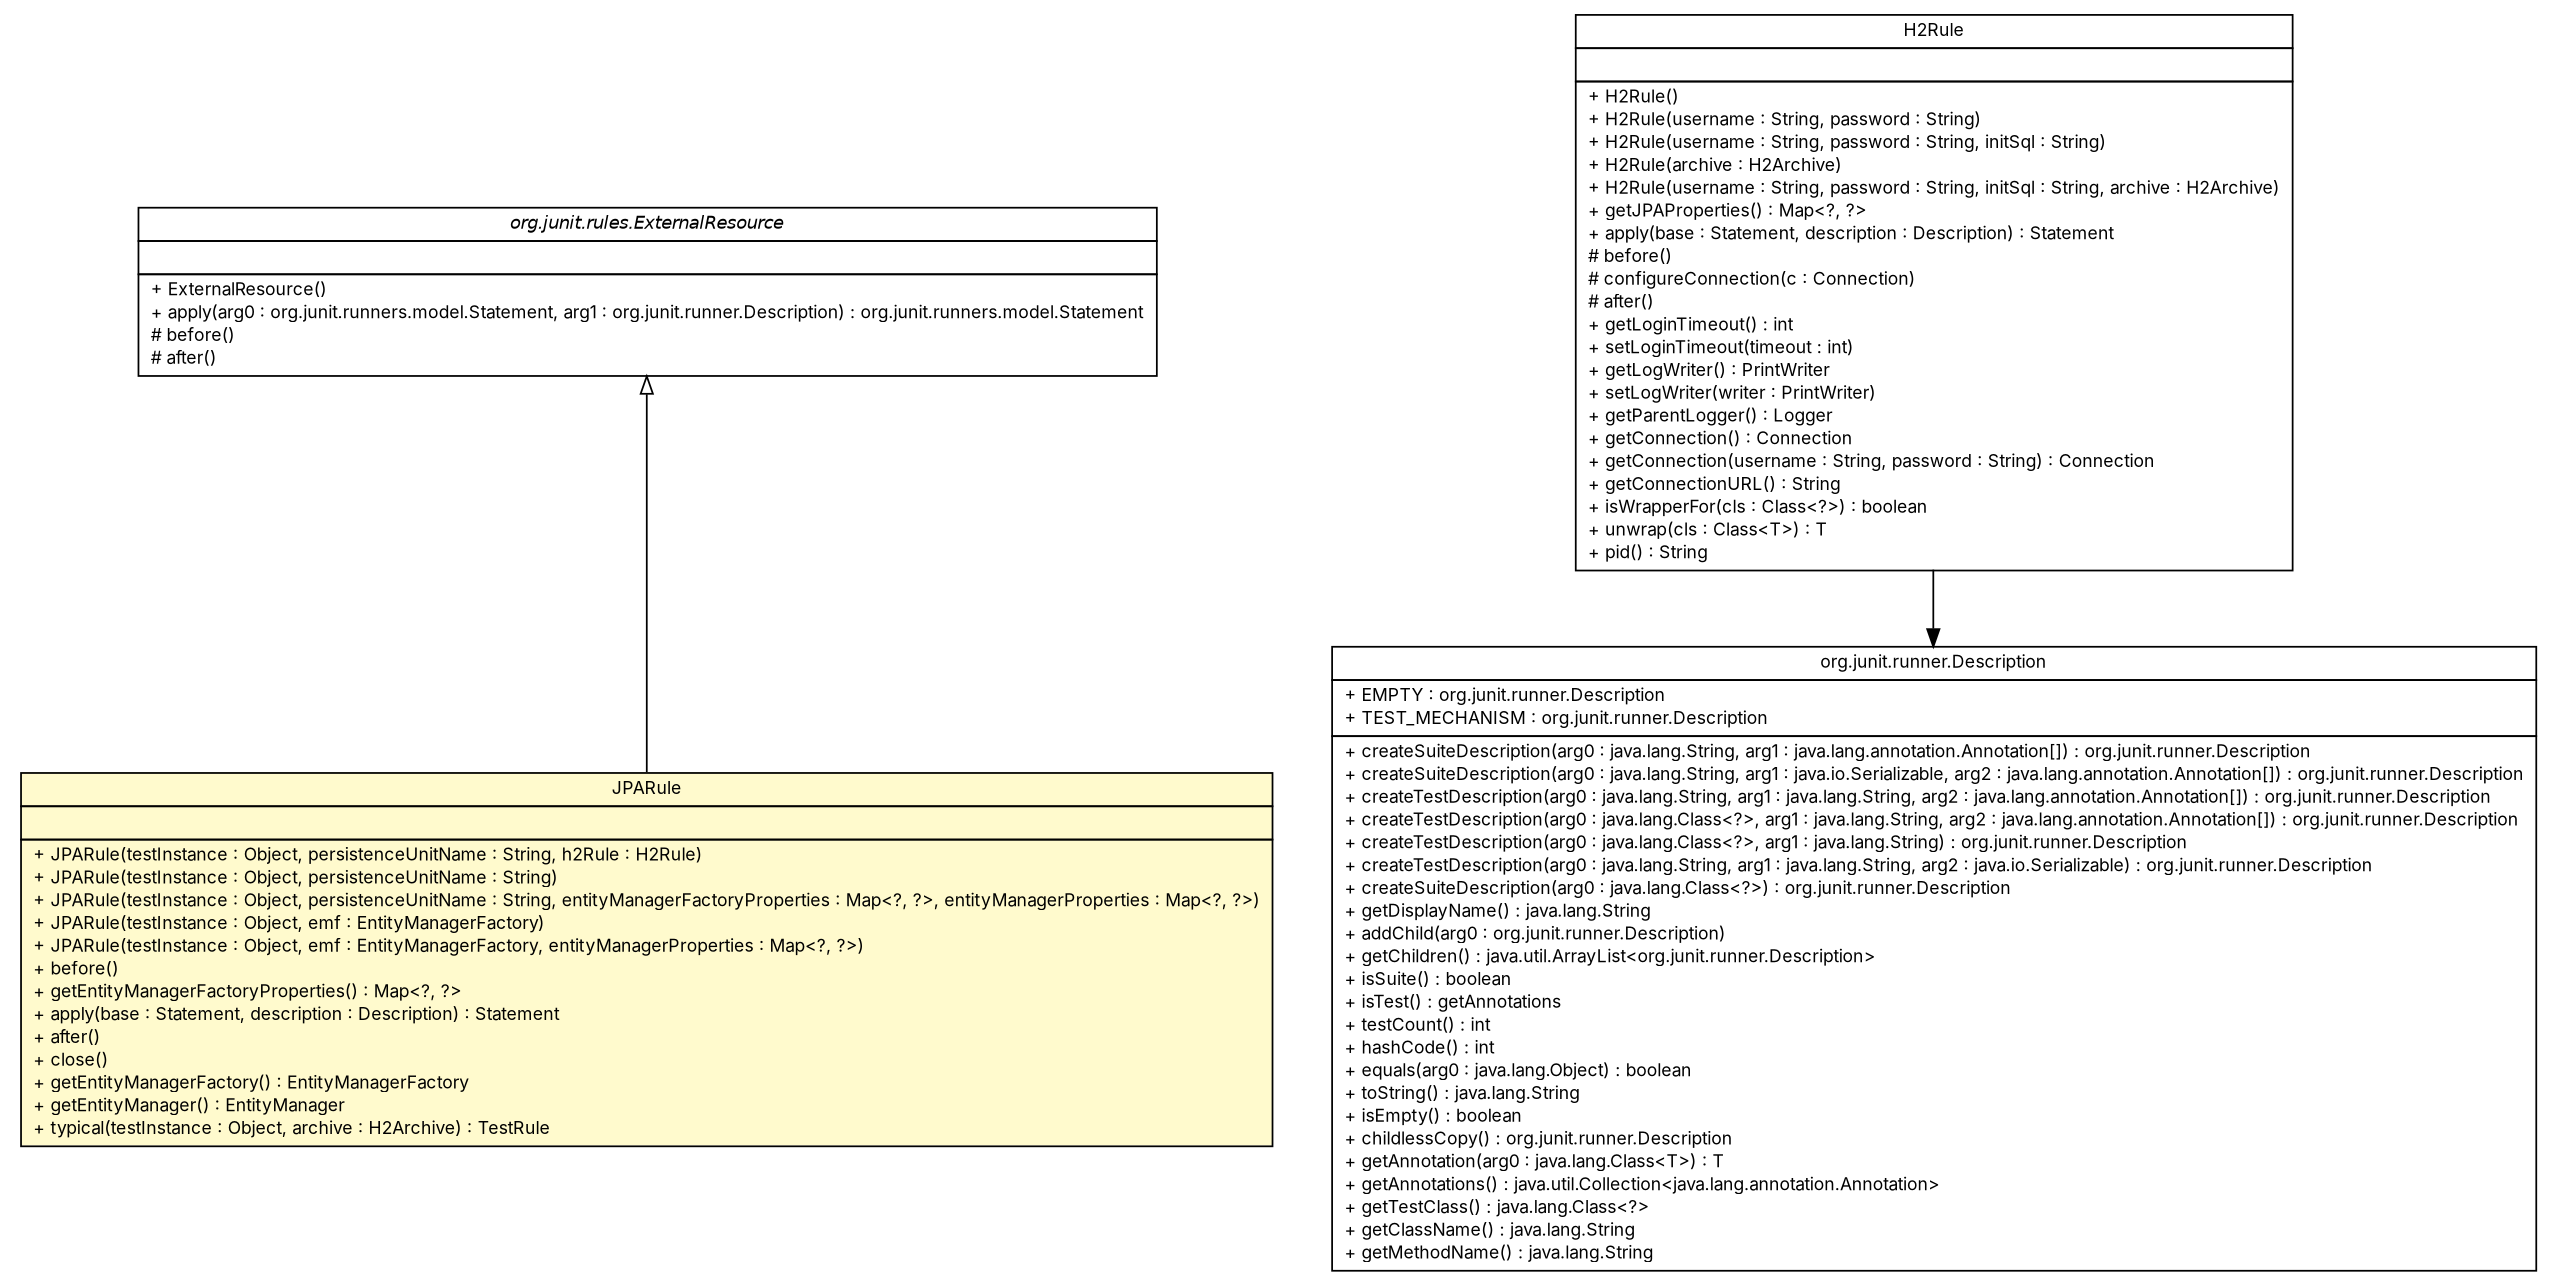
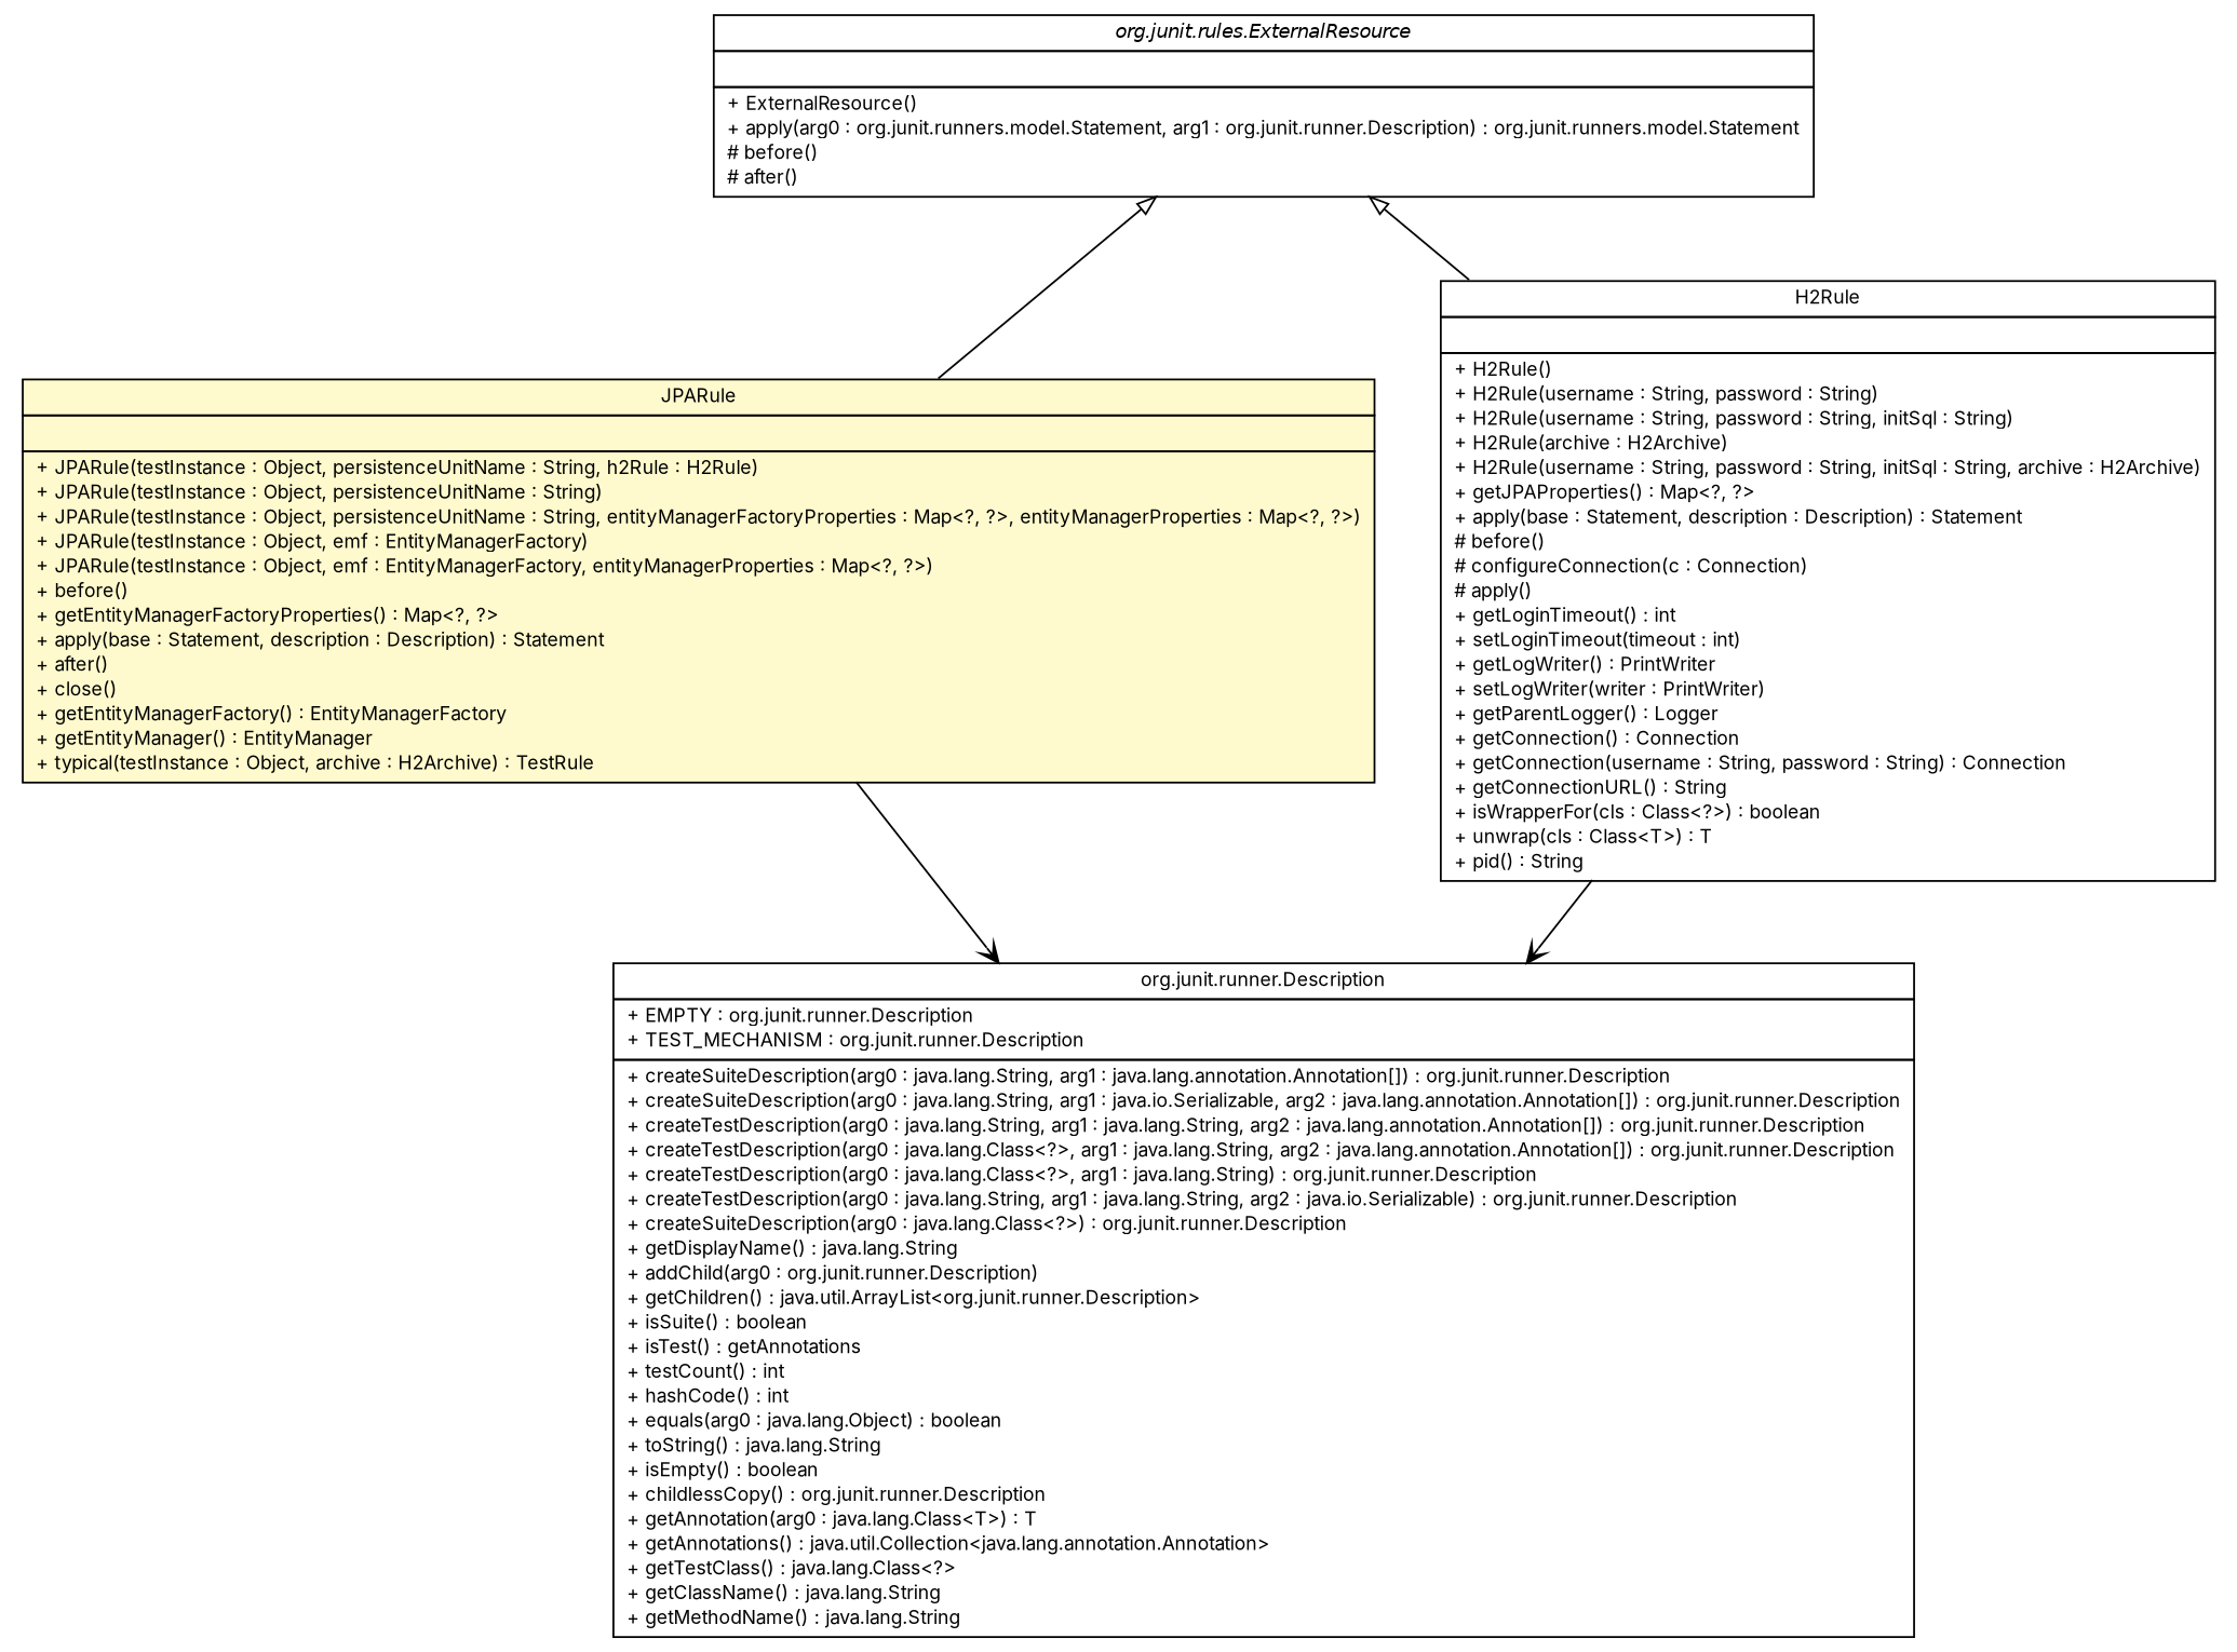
  digraph {
    fontname=Inter
    nodesep=0.25
    ranksep=0.5
    node [fontcolor=black fontname=Inter fontsize=10.0 shape=plaintext]
    edge [fontname=Inter fontsize=10.0 headport=p labelfontname=Helvetica labelfontsize=10 tailport=p]
    n1 [label=<<table title="com.edugility.liquiunit.JPARule" border="0" cellborder="1" cellspacing="0" cellpadding="2" port="p" bgcolor="lemonChiffon" href="./JPARule.html"> 		<tr><td><table border="0" cellspacing="0" cellpadding="1"> <tr><td align="center" balign="center"> JPARule </td></tr> 		</table></td></tr> 		<tr><td><table border="0" cellspacing="0" cellpadding="1"> <tr><td align="left" balign="left">  </td></tr> 		</table></td></tr> 		<tr><td><table border="0" cellspacing="0" cellpadding="1"> <tr><td align="left" balign="left"> + JPARule(testInstance : Object, persistenceUnitName : String, h2Rule : H2Rule) </td></tr> <tr><td align="left" balign="left"> + JPARule(testInstance : Object, persistenceUnitName : String) </td></tr> <tr><td align="left" balign="left"> + JPARule(testInstance : Object, persistenceUnitName : String, entityManagerFactoryProperties : Map&lt;?, ?&gt;, entityManagerProperties : Map&lt;?, ?&gt;) </td></tr> <tr><td align="left" balign="left"> + JPARule(testInstance : Object, emf : EntityManagerFactory) </td></tr> <tr><td align="left" balign="left"> + JPARule(testInstance : Object, emf : EntityManagerFactory, entityManagerProperties : Map&lt;?, ?&gt;) </td></tr> <tr><td align="left" balign="left"> + before() </td></tr> <tr><td align="left" balign="left"> + getEntityManagerFactoryProperties() : Map&lt;?, ?&gt; </td></tr> <tr><td align="left" balign="left"> + apply(base : Statement, description : Description) : Statement </td></tr> <tr><td align="left" balign="left"> + after() </td></tr> <tr><td align="left" balign="left"> + close() </td></tr> <tr><td align="left" balign="left"> + getEntityManagerFactory() : EntityManagerFactory </td></tr> <tr><td align="left" balign="left"> + getEntityManager() : EntityManager </td></tr> <tr><td align="left" balign="left"> + typical(testInstance : Object, archive : H2Archive) : TestRule </td></tr> 		</table></td></tr> 		</table>>]
    n2 [label=<<table title="org.junit.runner.Description" border="0" cellborder="1" cellspacing="0" cellpadding="2" port="p" href="http://junit.org/apidocs/org/junit/runner/Description.html"> 		<tr><td><table border="0" cellspacing="0" cellpadding="1"> <tr><td align="center" balign="center"> org.junit.runner.Description </td></tr> 		</table></td></tr> 		<tr><td><table border="0" cellspacing="0" cellpadding="1"> <tr><td align="left" balign="left"> + EMPTY : org.junit.runner.Description </td></tr> <tr><td align="left" balign="left"> + TEST_MECHANISM : org.junit.runner.Description </td></tr> 		</table></td></tr> 		<tr><td><table border="0" cellspacing="0" cellpadding="1"> <tr><td align="left" balign="left"> + createSuiteDescription(arg0 : java.lang.String, arg1 : java.lang.annotation.Annotation[]) : org.junit.runner.Description </td></tr> <tr><td align="left" balign="left"> + createSuiteDescription(arg0 : java.lang.String, arg1 : java.io.Serializable, arg2 : java.lang.annotation.Annotation[]) : org.junit.runner.Description </td></tr> <tr><td align="left" balign="left"> + createTestDescription(arg0 : java.lang.String, arg1 : java.lang.String, arg2 : java.lang.annotation.Annotation[]) : org.junit.runner.Description </td></tr> <tr><td align="left" balign="left"> + createTestDescription(arg0 : java.lang.Class&lt;?&gt;, arg1 : java.lang.String, arg2 : java.lang.annotation.Annotation[]) : org.junit.runner.Description </td></tr> <tr><td align="left" balign="left"> + createTestDescription(arg0 : java.lang.Class&lt;?&gt;, arg1 : java.lang.String) : org.junit.runner.Description </td></tr> <tr><td align="left" balign="left"> + createTestDescription(arg0 : java.lang.String, arg1 : java.lang.String, arg2 : java.io.Serializable) : org.junit.runner.Description </td></tr> <tr><td align="left" balign="left"> + createSuiteDescription(arg0 : java.lang.Class&lt;?&gt;) : org.junit.runner.Description </td></tr> <tr><td align="left" balign="left"> + getDisplayName() : java.lang.String </td></tr> <tr><td align="left" balign="left"> + addChild(arg0 : org.junit.runner.Description) </td></tr> <tr><td align="left" balign="left"> + getChildren() : java.util.ArrayList&lt;org.junit.runner.Description&gt; </td></tr> <tr><td align="left" balign="left"> + isSuite() : boolean </td></tr> <tr><td align="left" balign="left"> + isTest() : getAnnotations </td></tr> <tr><td align="left" balign="left"> + testCount() : int </td></tr> <tr><td align="left" balign="left"> + hashCode() : int </td></tr> <tr><td align="left" balign="left"> + equals(arg0 : java.lang.Object) : boolean </td></tr> <tr><td align="left" balign="left"> + toString() : java.lang.String </td></tr> <tr><td align="left" balign="left"> + isEmpty() : boolean </td></tr> <tr><td align="left" balign="left"> + childlessCopy() : org.junit.runner.Description </td></tr> <tr><td align="left" balign="left"> + getAnnotation(arg0 : java.lang.Class&lt;T&gt;) : T </td></tr> <tr><td align="left" balign="left"> + getAnnotations() : java.util.Collection&lt;java.lang.annotation.Annotation&gt; </td></tr> <tr><td align="left" balign="left"> + getTestClass() : java.lang.Class&lt;?&gt; </td></tr> <tr><td align="left" balign="left"> + getClassName() : java.lang.String </td></tr> <tr><td align="left" balign="left"> + getMethodName() : java.lang.String </td></tr> 		</table></td></tr> 		</table>>]
-   n3 [label=<<table title="com.edugility.liquiunit.H2Rule" border="0" cellborder="1" cellspacing="0" cellpadding="2" port="p" href="./H2Rule.html"> 		<tr><td><table border="0" cellspacing="0" cellpadding="1"> <tr><td align="center" balign="center"> H2Rule </td></tr> 		</table></td></tr> 		<tr><td><table border="0" cellspacing="0" cellpadding="1"> <tr><td align="left" balign="left">  </td></tr> 		</table></td></tr> 		<tr><td><table border="0" cellspacing="0" cellpadding="1"> <tr><td align="left" balign="left"> + H2Rule() </td></tr> <tr><td align="left" balign="left"> + H2Rule(username : String, password : String) </td></tr> <tr><td align="left" balign="left"> + H2Rule(username : String, password : String, initSql : String) </td></tr> <tr><td align="left" balign="left"> + H2Rule(archive : H2Archive) </td></tr> <tr><td align="left" balign="left"> + H2Rule(username : String, password : String, initSql : String, archive : H2Archive) </td></tr> <tr><td align="left" balign="left"> + getJPAProperties() : Map&lt;?, ?&gt; </td></tr> <tr><td align="left" balign="left"> + apply(base : Statement, description : Description) : Statement </td></tr> <tr><td align="left" balign="left"> # before() </td></tr> <tr><td align="left" balign="left"> # configureConnection(c : Connection) </td></tr> <tr><td align="left" balign="left"> # after() </td></tr> <tr><td align="left" balign="left"> + getLoginTimeout() : int </td></tr> <tr><td align="left" balign="left"> + setLoginTimeout(timeout : int) </td></tr> <tr><td align="left" balign="left"> + getLogWriter() : PrintWriter </td></tr> <tr><td align="left" balign="left"> + setLogWriter(writer : PrintWriter) </td></tr> <tr><td align="left" balign="left"> + getParentLogger() : Logger </td></tr> <tr><td align="left" balign="left"> + getConnection() : Connection </td></tr> <tr><td align="left" balign="left"> + getConnection(username : String, password : String) : Connection </td></tr> <tr><td align="left" balign="left"> + getConnectionURL() : String </td></tr> <tr><td align="left" balign="left"> + isWrapperFor(cls : Class&lt;?&gt;) : boolean </td></tr> <tr><td align="left" balign="left"> + unwrap(cls : Class&lt;T&gt;) : T </td></tr> <tr><td align="left" balign="left"> + pid() : String </td></tr> 		</table></td></tr> 		</table>>]
+   n3 [label=<<table title="com.edugility.liquiunit.H2Rule" border="0" cellborder="1" cellspacing="0" cellpadding="2" port="p" href="./H2Rule.html"> 		<tr><td><table border="0" cellspacing="0" cellpadding="1"> <tr><td align="center" balign="center"> H2Rule </td></tr> 		</table></td></tr> 		<tr><td><table border="0" cellspacing="0" cellpadding="1"> <tr><td align="left" balign="left">  </td></tr> 		</table></td></tr> 		<tr><td><table border="0" cellspacing="0" cellpadding="1"> <tr><td align="left" balign="left"> + H2Rule() </td></tr> <tr><td align="left" balign="left"> + H2Rule(username : String, password : String) </td></tr> <tr><td align="left" balign="left"> + H2Rule(username : String, password : String, initSql : String) </td></tr> <tr><td align="left" balign="left"> + H2Rule(archive : H2Archive) </td></tr> <tr><td align="left" balign="left"> + H2Rule(username : String, password : String, initSql : String, archive : H2Archive) </td></tr> <tr><td align="left" balign="left"> + getJPAProperties() : Map&lt;?, ?&gt; </td></tr> <tr><td align="left" balign="left"> + apply(base : Statement, description : Description) : Statement </td></tr> <tr><td align="left" balign="left"> # before() </td></tr> <tr><td align="left" balign="left"> # configureConnection(c : Connection) </td></tr> <tr><td align="left" balign="left"> # apply() </td></tr> <tr><td align="left" balign="left"> + getLoginTimeout() : int </td></tr> <tr><td align="left" balign="left"> + setLoginTimeout(timeout : int) </td></tr> <tr><td align="left" balign="left"> + getLogWriter() : PrintWriter </td></tr> <tr><td align="left" balign="left"> + setLogWriter(writer : PrintWriter) </td></tr> <tr><td align="left" balign="left"> + getParentLogger() : Logger </td></tr> <tr><td align="left" balign="left"> + getConnection() : Connection </td></tr> <tr><td align="left" balign="left"> + getConnection(username : String, password : String) : Connection </td></tr> <tr><td align="left" balign="left"> + getConnectionURL() : String </td></tr> <tr><td align="left" balign="left"> + isWrapperFor(cls : Class&lt;?&gt;) : boolean </td></tr> <tr><td align="left" balign="left"> + unwrap(cls : Class&lt;T&gt;) : T </td></tr> <tr><td align="left" balign="left"> + pid() : String </td></tr> 		</table></td></tr> 		</table>>]
    n4 [label=<<table title="org.junit.rules.ExternalResource" border="0" cellborder="1" cellspacing="0" cellpadding="2" port="p" href="http://junit.org/apidocs/org/junit/rules/ExternalResource.html"> 		<tr><td><table border="0" cellspacing="0" cellpadding="1"> <tr><td align="center" balign="center"><font face="Helvetica-Oblique"> org.junit.rules.ExternalResource </font></td></tr> 		</table></td></tr> 		<tr><td><table border="0" cellspacing="0" cellpadding="1"> <tr><td align="left" balign="left">  </td></tr> 		</table></td></tr> 		<tr><td><table border="0" cellspacing="0" cellpadding="1"> <tr><td align="left" balign="left"> + ExternalResource() </td></tr> <tr><td align="left" balign="left"> + apply(arg0 : org.junit.runners.model.Statement, arg1 : org.junit.runner.Description) : org.junit.runners.model.Statement </td></tr> <tr><td align="left" balign="left"> # before() </td></tr> <tr><td align="left" balign="left"> # after() </td></tr> 		</table></td></tr> 		</table>>]
-   n3 -> n2 [arrowhead=normal color=black fontcolor=black]
+   n1 -> n2 [arrowhead=open color=black fontcolor=black]
+   n3 -> n2 [arrowhead=open color=black fontcolor=black]
    n4 -> n1 [arrowtail=empty dir=back fontsize=10]
+   n4 -> n3 [arrowtail=empty dir=back fontsize=10]
  }
